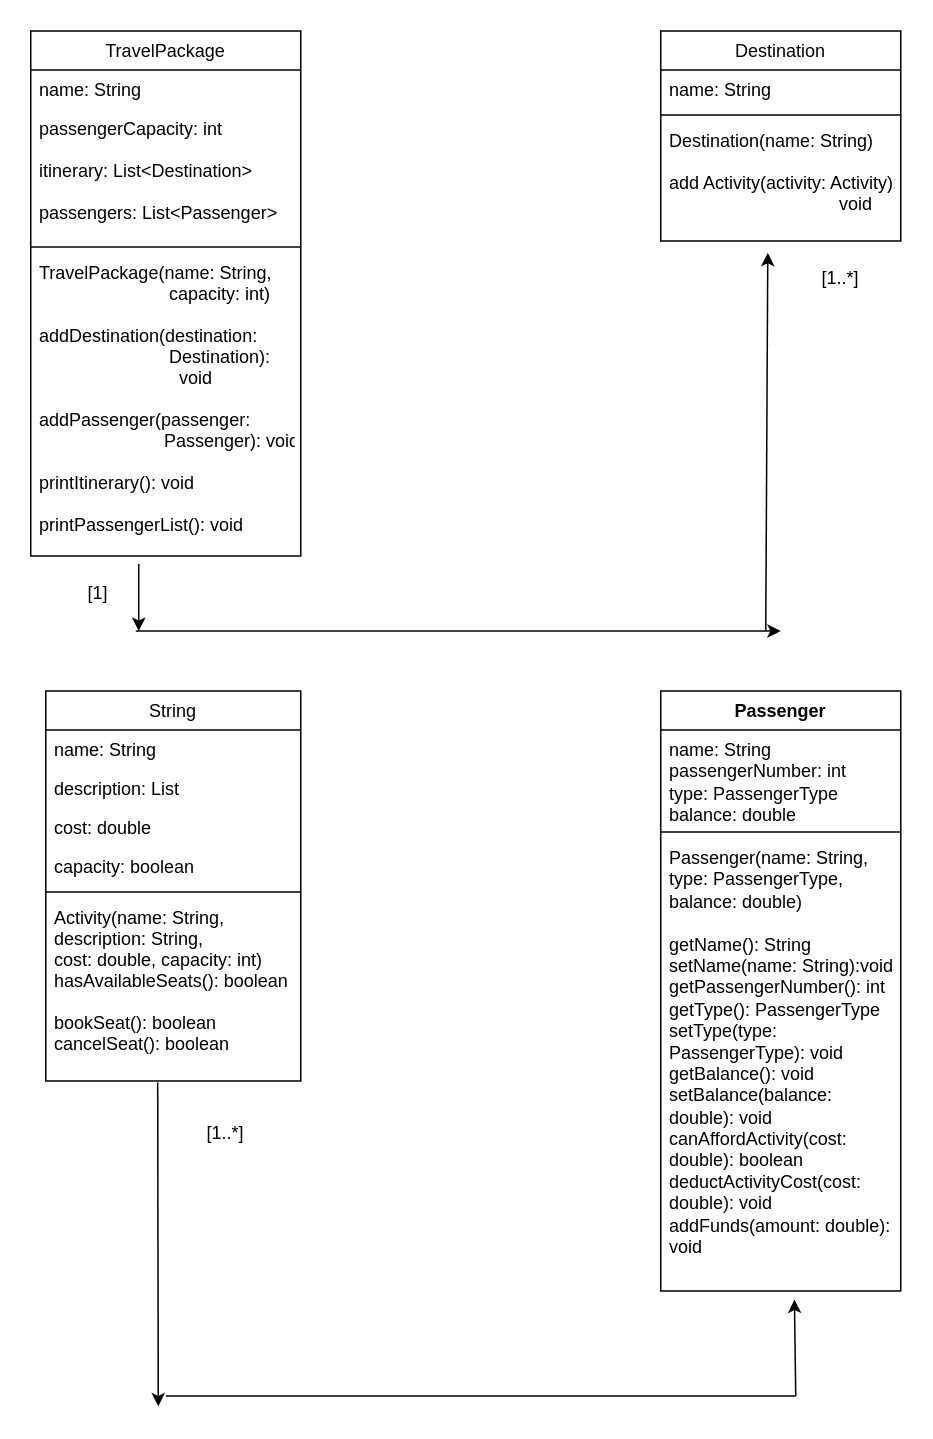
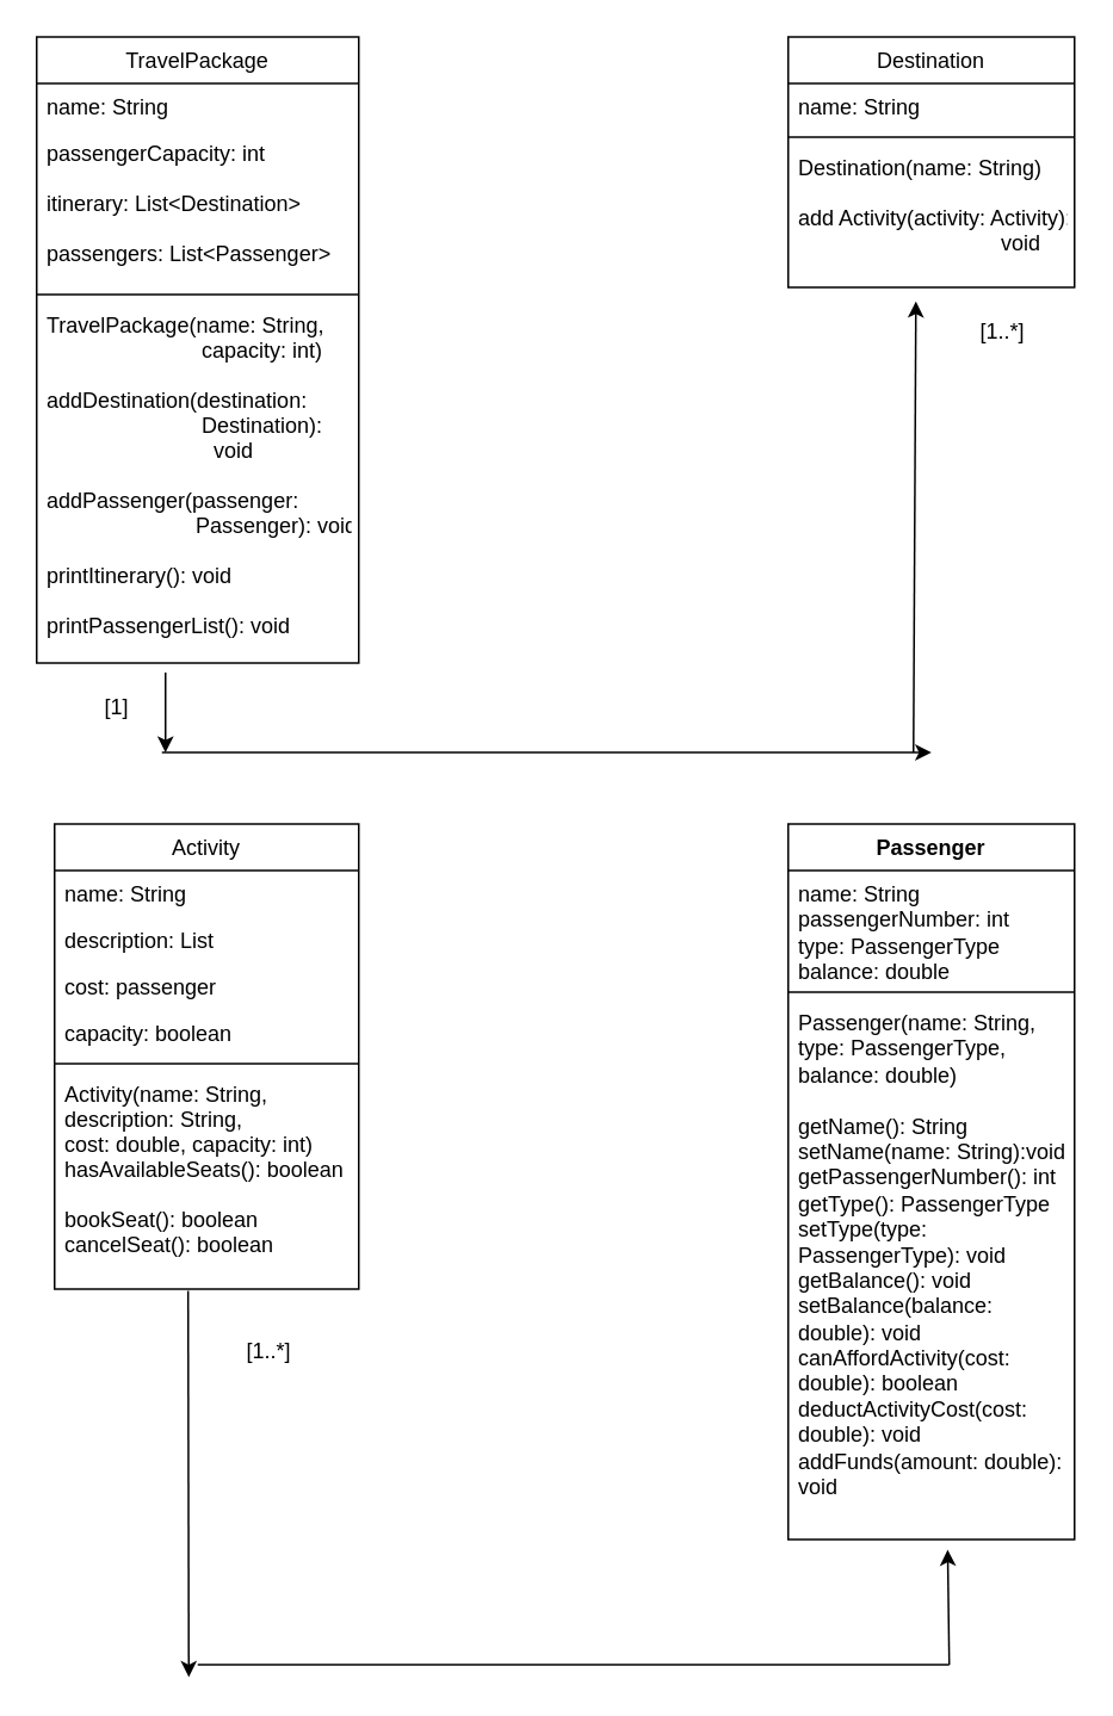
  <mxCell id="0" />
  <mxCell id="1" parent="0" />
  <mxCell id="2" value="Destination" style="swimlane;fontStyle=0;align=center;verticalAlign=top;childLayout=stackLayout;horizontal=1;startSize=26;horizontalStack=0;resizeParent=1;resizeLast=0;collapsible=1;marginBottom=0;rounded=0;shadow=0;strokeWidth=1;" parent="1" vertex="1"><mxGeometry x="440" y="20" width="160" height="140" as="geometry"><mxRectangle x="230" y="140" width="160" height="26" as="alternateBounds" /></mxGeometry></mxCell>
  <mxCell id="3" value="name: String" style="text;align=left;verticalAlign=top;spacingLeft=4;spacingRight=4;overflow=hidden;rotatable=0;points=[[0,0.5],[1,0.5]];portConstraint=eastwest;" parent="2" vertex="1"><mxGeometry y="26" width="160" height="26" as="geometry" /></mxCell>
  <mxCell id="4" value="" style="line;html=1;strokeWidth=1;align=left;verticalAlign=middle;spacingTop=-1;spacingLeft=3;spacingRight=3;rotatable=0;labelPosition=right;points=[];portConstraint=eastwest;" parent="2" vertex="1"><mxGeometry y="52" width="160" height="8" as="geometry" /></mxCell>
  <mxCell id="5" value="Destination(name: String)&#10;&#10;add Activity(activity: Activity):&#10;                                  void" style="text;align=left;verticalAlign=top;spacingLeft=4;spacingRight=4;overflow=hidden;rotatable=0;points=[[0,0.5],[1,0.5]];portConstraint=eastwest;" parent="2" vertex="1"><mxGeometry y="60" width="160" height="80" as="geometry" /></mxCell>
  <mxCell id="6" value="TravelPackage" style="swimlane;fontStyle=0;align=center;verticalAlign=top;childLayout=stackLayout;horizontal=1;startSize=26;horizontalStack=0;resizeParent=1;resizeLast=0;collapsible=1;marginBottom=0;rounded=0;shadow=0;strokeWidth=1;" parent="1" vertex="1"><mxGeometry x="20" y="20" width="180" height="350" as="geometry"><mxRectangle x="130" y="380" width="160" height="26" as="alternateBounds" /></mxGeometry></mxCell>
  <mxCell id="7" value="name: String&#10;" style="text;align=left;verticalAlign=top;spacingLeft=4;spacingRight=4;overflow=hidden;rotatable=0;points=[[0,0.5],[1,0.5]];portConstraint=eastwest;" parent="6" vertex="1"><mxGeometry y="26" width="180" height="26" as="geometry" /></mxCell>
  <mxCell id="8" value="passengerCapacity: int&#10;&#10;itinerary: List&lt;Destination&gt;&#10;&#10;passengers: List&lt;Passenger&gt;" style="text;align=left;verticalAlign=top;spacingLeft=4;spacingRight=4;overflow=hidden;rotatable=0;points=[[0,0.5],[1,0.5]];portConstraint=eastwest;rounded=0;shadow=0;html=0;" parent="6" vertex="1"><mxGeometry y="52" width="180" height="88" as="geometry" /></mxCell>
  <mxCell id="9" value="" style="line;html=1;strokeWidth=1;align=left;verticalAlign=middle;spacingTop=-1;spacingLeft=3;spacingRight=3;rotatable=0;labelPosition=right;points=[];portConstraint=eastwest;" parent="6" vertex="1"><mxGeometry y="140" width="180" height="8" as="geometry" /></mxCell>
  <mxCell id="10" value="TravelPackage(name: String, &#10;                          capacity: int)&#10;&#10;addDestination(destination:&#10;                          Destination):&#10;                            void &#10;&#10;addPassenger(passenger: &#10;                         Passenger): void&#10;&#10;printItinerary(): void&#10;&#10;printPassengerList(): void&#10;&#10;                          " style="text;align=left;verticalAlign=top;spacingLeft=4;spacingRight=4;overflow=hidden;rotatable=0;points=[[0,0.5],[1,0.5]];portConstraint=eastwest;" parent="6" vertex="1"><mxGeometry y="148" width="180" height="202" as="geometry" /></mxCell>
- <mxCell id="11" value="String" style="swimlane;fontStyle=0;align=center;verticalAlign=top;childLayout=stackLayout;horizontal=1;startSize=26;horizontalStack=0;resizeParent=1;resizeLast=0;collapsible=1;marginBottom=0;rounded=0;shadow=0;strokeWidth=1;" parent="1" vertex="1"><mxGeometry x="30" y="460" width="170" height="260" as="geometry"><mxRectangle x="550" y="140" width="160" height="26" as="alternateBounds" /></mxGeometry></mxCell>
+ <mxCell id="11" value="Activity" style="swimlane;fontStyle=0;align=center;verticalAlign=top;childLayout=stackLayout;horizontal=1;startSize=26;horizontalStack=0;resizeParent=1;resizeLast=0;collapsible=1;marginBottom=0;rounded=0;shadow=0;strokeWidth=1;" parent="1" vertex="1"><mxGeometry x="30" y="460" width="170" height="260" as="geometry"><mxRectangle x="550" y="140" width="160" height="26" as="alternateBounds" /></mxGeometry></mxCell>
  <mxCell id="12" value="name: String" style="text;align=left;verticalAlign=top;spacingLeft=4;spacingRight=4;overflow=hidden;rotatable=0;points=[[0,0.5],[1,0.5]];portConstraint=eastwest;" parent="11" vertex="1"><mxGeometry y="26" width="170" height="26" as="geometry" /></mxCell>
  <mxCell id="13" value="description: List" style="text;align=left;verticalAlign=top;spacingLeft=4;spacingRight=4;overflow=hidden;rotatable=0;points=[[0,0.5],[1,0.5]];portConstraint=eastwest;rounded=0;shadow=0;html=0;" parent="11" vertex="1"><mxGeometry y="52" width="170" height="26" as="geometry" /></mxCell>
- <mxCell id="14" value="cost: double" style="text;align=left;verticalAlign=top;spacingLeft=4;spacingRight=4;overflow=hidden;rotatable=0;points=[[0,0.5],[1,0.5]];portConstraint=eastwest;rounded=0;shadow=0;html=0;" parent="11" vertex="1"><mxGeometry y="78" width="170" height="26" as="geometry" /></mxCell>
+ <mxCell id="14" value="cost: passenger" style="text;align=left;verticalAlign=top;spacingLeft=4;spacingRight=4;overflow=hidden;rotatable=0;points=[[0,0.5],[1,0.5]];portConstraint=eastwest;rounded=0;shadow=0;html=0;" parent="11" vertex="1"><mxGeometry y="78" width="170" height="26" as="geometry" /></mxCell>
  <mxCell id="15" value="capacity: boolean" style="text;align=left;verticalAlign=top;spacingLeft=4;spacingRight=4;overflow=hidden;rotatable=0;points=[[0,0.5],[1,0.5]];portConstraint=eastwest;rounded=0;shadow=0;html=0;" parent="11" vertex="1"><mxGeometry y="104" width="170" height="26" as="geometry" /></mxCell>
  <mxCell id="16" value="" style="line;html=1;strokeWidth=1;align=left;verticalAlign=middle;spacingTop=-1;spacingLeft=3;spacingRight=3;rotatable=0;labelPosition=right;points=[];portConstraint=eastwest;" parent="11" vertex="1"><mxGeometry y="130" width="170" height="8" as="geometry" /></mxCell>
  <mxCell id="17" value="Activity(name: String, &#10;description: String,&#10;cost: double, capacity: int)&#10;hasAvailableSeats(): boolean&#10;&#10;bookSeat(): boolean&#10;cancelSeat(): boolean&#10;" style="text;align=left;verticalAlign=top;spacingLeft=4;spacingRight=4;overflow=hidden;rotatable=0;points=[[0,0.5],[1,0.5]];portConstraint=eastwest;" parent="11" vertex="1"><mxGeometry y="138" width="170" height="122" as="geometry" /></mxCell>
  <mxCell id="18" value="Passenger" style="swimlane;fontStyle=1;align=center;verticalAlign=top;childLayout=stackLayout;horizontal=1;startSize=26;horizontalStack=0;resizeParent=1;resizeParentMax=0;resizeLast=0;collapsible=1;marginBottom=0;whiteSpace=wrap;html=1;" vertex="1" parent="1"><mxGeometry x="440" y="460" width="160" height="400" as="geometry" /></mxCell>
  <mxCell id="19" value="name: String&lt;div&gt;passengerNumber: int&lt;/div&gt;&lt;div&gt;type: PassengerType&lt;/div&gt;&lt;div&gt;balance: double&lt;/div&gt;" style="text;strokeColor=none;fillColor=none;align=left;verticalAlign=top;spacingLeft=4;spacingRight=4;overflow=hidden;rotatable=0;points=[[0,0.5],[1,0.5]];portConstraint=eastwest;whiteSpace=wrap;html=1;" vertex="1" parent="18"><mxGeometry y="26" width="160" height="64" as="geometry" /></mxCell>
  <mxCell id="20" value="" style="line;strokeWidth=1;fillColor=none;align=left;verticalAlign=middle;spacingTop=-1;spacingLeft=3;spacingRight=3;rotatable=0;labelPosition=right;points=[];portConstraint=eastwest;strokeColor=inherit;" vertex="1" parent="18"><mxGeometry y="90" width="160" height="8" as="geometry" /></mxCell>
  <mxCell id="21" value="Passenger(name: String,&lt;div&gt;type: PassengerType,&lt;/div&gt;&lt;div&gt;balance: double)&lt;/div&gt;&lt;div&gt;&lt;br&gt;&lt;/div&gt;&lt;div&gt;getName(): String&lt;/div&gt;&lt;div&gt;setName(name: String):void&lt;/div&gt;&lt;div&gt;getPassengerNumber(): int&lt;/div&gt;&lt;div&gt;getType(): PassengerType&lt;/div&gt;&lt;div&gt;setType(type: PassengerType): void&lt;/div&gt;&lt;div&gt;getBalance(): void&lt;/div&gt;&lt;div&gt;setBalance(balance: double): void&lt;/div&gt;&lt;div&gt;canAffordActivity(cost: double): boolean&lt;/div&gt;&lt;div&gt;deductActivityCost(cost: double): void&lt;/div&gt;&lt;div&gt;addFunds(amount: double): void&lt;/div&gt;" style="text;strokeColor=none;fillColor=none;align=left;verticalAlign=top;spacingLeft=4;spacingRight=4;overflow=hidden;rotatable=0;points=[[0,0.5],[1,0.5]];portConstraint=eastwest;whiteSpace=wrap;html=1;" vertex="1" parent="18"><mxGeometry y="98" width="160" height="302" as="geometry" /></mxCell>
  <mxCell id="22" value="" style="endArrow=classic;html=1;rounded=0;exitX=0.4;exitY=1.026;exitDx=0;exitDy=0;exitPerimeter=0;" edge="1" parent="1" source="10"><mxGeometry width="50" height="50" relative="1" as="geometry"><mxPoint x="290" y="440" as="sourcePoint" /><mxPoint x="92" y="420" as="targetPoint" /></mxGeometry></mxCell>
  <mxCell id="23" value="" style="endArrow=classic;html=1;rounded=0;" edge="1" parent="1"><mxGeometry width="50" height="50" relative="1" as="geometry"><mxPoint x="90" y="420" as="sourcePoint" /><mxPoint x="520" y="420" as="targetPoint" /></mxGeometry></mxCell>
  <mxCell id="24" value="" style="endArrow=classic;html=1;rounded=0;entryX=0.446;entryY=1.098;entryDx=0;entryDy=0;entryPerimeter=0;" edge="1" parent="1" target="5"><mxGeometry width="50" height="50" relative="1" as="geometry"><mxPoint x="510" y="420" as="sourcePoint" /><mxPoint x="560" y="370" as="targetPoint" /></mxGeometry></mxCell>
  <mxCell id="25" value="" style="endArrow=classic;html=1;rounded=0;exitX=0.439;exitY=1.058;exitDx=0;exitDy=0;exitPerimeter=0;" edge="1" parent="1"><mxGeometry width="50" height="50" relative="1" as="geometry"><mxPoint x="104.63" y="721.076" as="sourcePoint" /><mxPoint x="105" y="936.963" as="targetPoint" /></mxGeometry></mxCell>
  <mxCell id="26" value="" style="endArrow=none;html=1;rounded=0;" edge="1" parent="1"><mxGeometry width="50" height="50" relative="1" as="geometry"><mxPoint x="110" y="930" as="sourcePoint" /><mxPoint x="530" y="930" as="targetPoint" /></mxGeometry></mxCell>
  <mxCell id="27" value="" style="endArrow=classic;html=1;rounded=0;entryX=0.557;entryY=1.019;entryDx=0;entryDy=0;entryPerimeter=0;" edge="1" parent="1" target="21"><mxGeometry width="50" height="50" relative="1" as="geometry"><mxPoint x="530" y="930" as="sourcePoint" /><mxPoint x="580" y="880" as="targetPoint" /></mxGeometry></mxCell>
  <mxCell id="28" value="[1..*]" style="text;html=1;align=center;verticalAlign=middle;whiteSpace=wrap;rounded=0;" vertex="1" parent="1"><mxGeometry x="120" y="740" width="60" height="30" as="geometry" /></mxCell>
  <mxCell id="29" value="[1]" style="text;html=1;align=center;verticalAlign=middle;whiteSpace=wrap;rounded=0;" vertex="1" parent="1"><mxGeometry x="35" y="380" width="60" height="30" as="geometry" /></mxCell>
  <mxCell id="30" value="[1..*]" style="text;html=1;align=center;verticalAlign=middle;whiteSpace=wrap;rounded=0;" vertex="1" parent="1"><mxGeometry x="530" y="170" width="60" height="30" as="geometry" /></mxCell>
